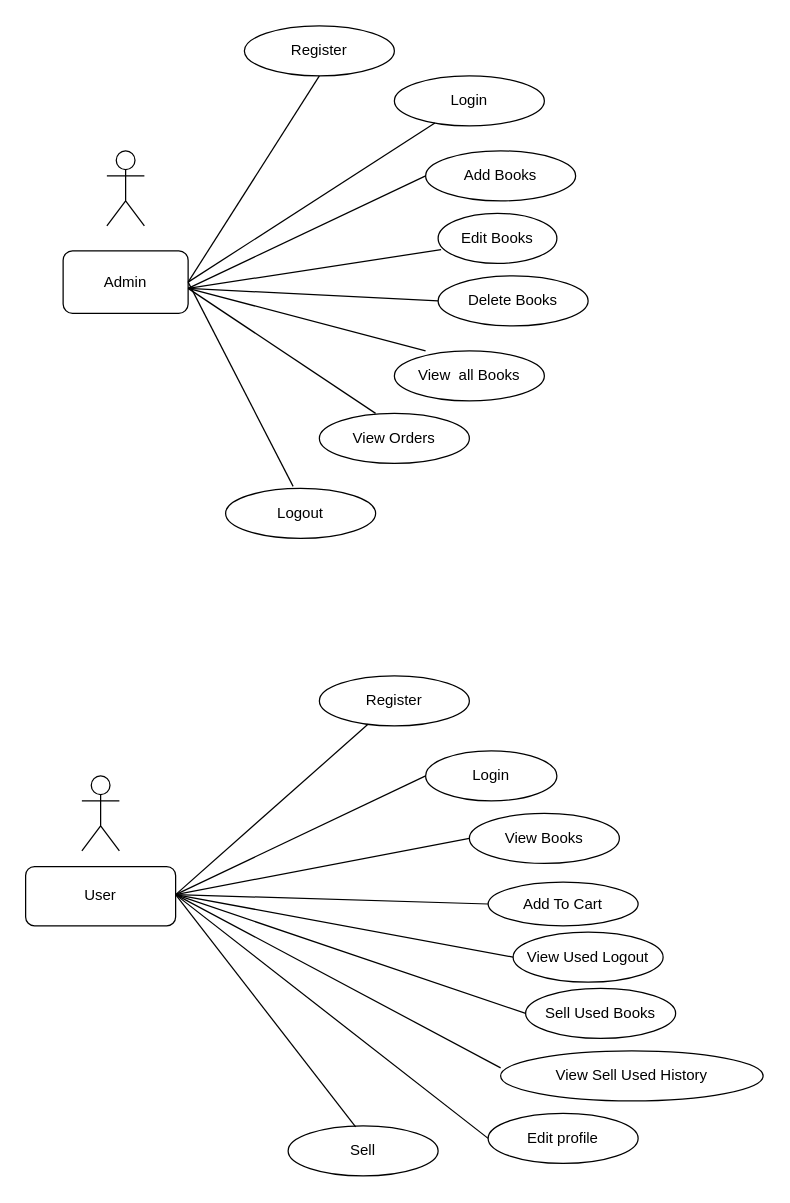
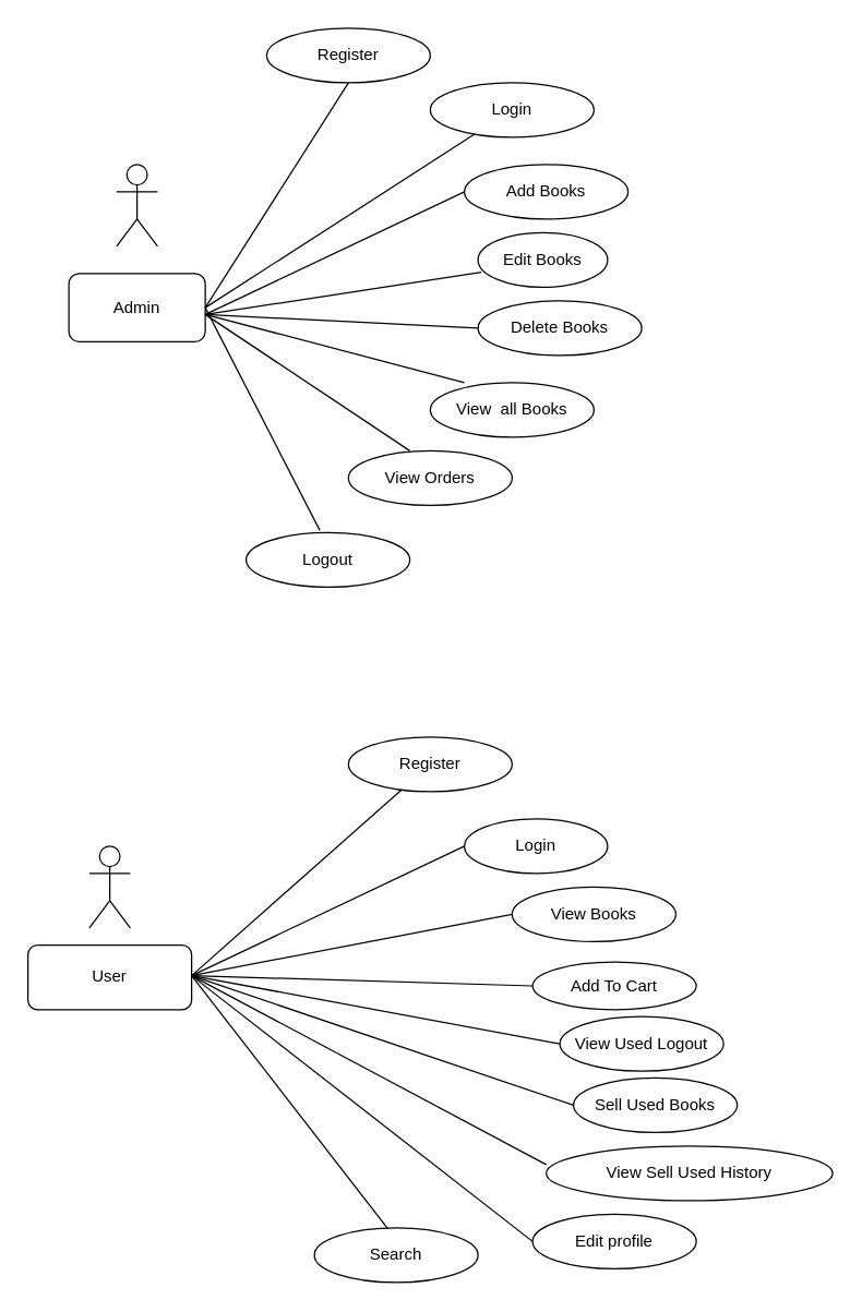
  <mxCell id="0" />
  <mxCell id="1" parent="0" />
  <mxCell id="2" value="Login" style="ellipse;whiteSpace=wrap;html=1;" vertex="1" parent="1"><mxGeometry x="315" y="60" width="120" height="40" as="geometry" /></mxCell>
  <mxCell id="3" value="Admin" style="rounded=1;whiteSpace=wrap;html=1;" vertex="1" parent="1"><mxGeometry x="50" y="200" width="100" height="50" as="geometry" /></mxCell>
  <mxCell id="4" value="Add Books" style="ellipse;whiteSpace=wrap;html=1;" vertex="1" parent="1"><mxGeometry x="340" y="120" width="120" height="40" as="geometry" /></mxCell>
  <mxCell id="5" value="Edit Books" style="ellipse;whiteSpace=wrap;html=1;" vertex="1" parent="1"><mxGeometry x="350" y="170" width="95" height="40" as="geometry" /></mxCell>
  <mxCell id="6" value="Delete Books" style="ellipse;whiteSpace=wrap;html=1;" vertex="1" parent="1"><mxGeometry x="350" y="220" width="120" height="40" as="geometry" /></mxCell>
  <mxCell id="7" value="View&amp;nbsp; all Books" style="ellipse;whiteSpace=wrap;html=1;" vertex="1" parent="1"><mxGeometry x="315" y="280" width="120" height="40" as="geometry" /></mxCell>
  <mxCell id="8" value="View Orders" style="ellipse;whiteSpace=wrap;html=1;" vertex="1" parent="1"><mxGeometry x="255" y="330" width="120" height="40" as="geometry" /></mxCell>
  <mxCell id="9" value="Register" style="ellipse;whiteSpace=wrap;html=1;" vertex="1" parent="1"><mxGeometry x="195" y="20" width="120" height="40" as="geometry" /></mxCell>
  <mxCell id="10" value="" style="endArrow=none;html=1;rounded=0;exitX=1;exitY=0.5;exitDx=0;exitDy=0;entryX=0.5;entryY=1;entryDx=0;entryDy=0;" edge="1" parent="1" source="3" target="9"><mxGeometry width="50" height="50" relative="1" as="geometry"><mxPoint x="290" y="290" as="sourcePoint" /><mxPoint x="340" y="240" as="targetPoint" /></mxGeometry></mxCell>
  <mxCell id="11" value="" style="endArrow=none;html=1;rounded=0;exitX=1;exitY=0.5;exitDx=0;exitDy=0;" edge="1" parent="1" source="3" target="2"><mxGeometry width="50" height="50" relative="1" as="geometry"><mxPoint x="290" y="290" as="sourcePoint" /><mxPoint x="340" y="240" as="targetPoint" /></mxGeometry></mxCell>
  <mxCell id="12" value="" style="endArrow=none;html=1;rounded=0;entryX=0;entryY=0.5;entryDx=0;entryDy=0;" edge="1" parent="1" target="4"><mxGeometry width="50" height="50" relative="1" as="geometry"><mxPoint x="150" y="230" as="sourcePoint" /><mxPoint x="340" y="240" as="targetPoint" /></mxGeometry></mxCell>
  <mxCell id="13" value="" style="endArrow=none;html=1;rounded=0;entryX=0.025;entryY=0.725;entryDx=0;entryDy=0;entryPerimeter=0;" edge="1" parent="1" target="5"><mxGeometry width="50" height="50" relative="1" as="geometry"><mxPoint x="150" y="230" as="sourcePoint" /><mxPoint x="340" y="240" as="targetPoint" /></mxGeometry></mxCell>
  <mxCell id="14" value="" style="endArrow=none;html=1;rounded=0;entryX=0;entryY=0.5;entryDx=0;entryDy=0;" edge="1" parent="1" target="6"><mxGeometry width="50" height="50" relative="1" as="geometry"><mxPoint x="150" y="230" as="sourcePoint" /><mxPoint x="340" y="240" as="targetPoint" /></mxGeometry></mxCell>
  <mxCell id="15" value="" style="endArrow=none;html=1;rounded=0;entryX=0.208;entryY=0;entryDx=0;entryDy=0;entryPerimeter=0;" edge="1" parent="1" target="7"><mxGeometry width="50" height="50" relative="1" as="geometry"><mxPoint x="150" y="230" as="sourcePoint" /><mxPoint x="340" y="240" as="targetPoint" /></mxGeometry></mxCell>
  <mxCell id="16" value="" style="endArrow=none;html=1;rounded=0;entryX=0.375;entryY=0;entryDx=0;entryDy=0;entryPerimeter=0;" edge="1" parent="1" target="8"><mxGeometry width="50" height="50" relative="1" as="geometry"><mxPoint x="150" y="230" as="sourcePoint" /><mxPoint x="340" y="240" as="targetPoint" /></mxGeometry></mxCell>
  <mxCell id="17" value="Logout" style="ellipse;whiteSpace=wrap;html=1;" vertex="1" parent="1"><mxGeometry x="180" y="390" width="120" height="40" as="geometry" /></mxCell>
  <mxCell id="18" value="" style="endArrow=none;html=1;rounded=0;entryX=0.45;entryY=-0.04;entryDx=0;entryDy=0;entryPerimeter=0;" edge="1" parent="1" target="17"><mxGeometry width="50" height="50" relative="1" as="geometry"><mxPoint x="150" y="225" as="sourcePoint" /><mxPoint x="180" y="330" as="targetPoint" /></mxGeometry></mxCell>
  <mxCell id="19" value="" style="shape=umlActor;verticalLabelPosition=bottom;verticalAlign=top;html=1;outlineConnect=0;" vertex="1" parent="1"><mxGeometry x="85" y="120" width="30" height="60" as="geometry" /></mxCell>
  <mxCell id="20" value="Register" style="ellipse;whiteSpace=wrap;html=1;" vertex="1" parent="1"><mxGeometry x="255" y="540" width="120" height="40" as="geometry" /></mxCell>
  <mxCell id="21" value="Login" style="ellipse;whiteSpace=wrap;html=1;" vertex="1" parent="1"><mxGeometry x="340" y="600" width="105" height="40" as="geometry" /></mxCell>
  <mxCell id="22" value="View Books" style="ellipse;whiteSpace=wrap;html=1;" vertex="1" parent="1"><mxGeometry x="375" y="650" width="120" height="40" as="geometry" /></mxCell>
  <mxCell id="23" value="Add To Cart" style="ellipse;whiteSpace=wrap;html=1;" vertex="1" parent="1"><mxGeometry x="390" y="705" width="120" height="35" as="geometry" /></mxCell>
  <mxCell id="24" value="View Used Logout" style="ellipse;whiteSpace=wrap;html=1;" vertex="1" parent="1"><mxGeometry x="410" y="745" width="120" height="40" as="geometry" /></mxCell>
  <mxCell id="25" value="Sell Used Books" style="ellipse;whiteSpace=wrap;html=1;" vertex="1" parent="1"><mxGeometry x="420" y="790" width="120" height="40" as="geometry" /></mxCell>
  <mxCell id="26" value="Edit profile" style="ellipse;whiteSpace=wrap;html=1;" vertex="1" parent="1"><mxGeometry x="390" y="890" width="120" height="40" as="geometry" /></mxCell>
- <mxCell id="27" value="Sell" style="ellipse;whiteSpace=wrap;html=1;" vertex="1" parent="1"><mxGeometry x="230" y="900" width="120" height="40" as="geometry" /></mxCell>
+ <mxCell id="27" value="Search" style="ellipse;whiteSpace=wrap;html=1;" vertex="1" parent="1"><mxGeometry x="230" y="900" width="120" height="40" as="geometry" /></mxCell>
  <mxCell id="28" value="" style="endArrow=none;html=1;rounded=0;exitX=1;exitY=0.25;exitDx=0;exitDy=0;" edge="1" parent="1" target="20"><mxGeometry width="50" height="50" relative="1" as="geometry"><mxPoint x="140" y="715" as="sourcePoint" /><mxPoint x="340" y="850" as="targetPoint" /></mxGeometry></mxCell>
  <mxCell id="29" value="" style="endArrow=none;html=1;rounded=0;exitX=1;exitY=0.25;exitDx=0;exitDy=0;entryX=0;entryY=0.5;entryDx=0;entryDy=0;" edge="1" parent="1" target="21"><mxGeometry width="50" height="50" relative="1" as="geometry"><mxPoint x="140" y="715" as="sourcePoint" /><mxPoint x="320" y="670" as="targetPoint" /></mxGeometry></mxCell>
  <mxCell id="30" value="" style="endArrow=none;html=1;rounded=0;exitX=1;exitY=0.25;exitDx=0;exitDy=0;entryX=0;entryY=0.5;entryDx=0;entryDy=0;" edge="1" parent="1" target="22"><mxGeometry width="50" height="50" relative="1" as="geometry"><mxPoint x="140" y="715" as="sourcePoint" /><mxPoint x="340" y="820" as="targetPoint" /></mxGeometry></mxCell>
  <mxCell id="31" value="" style="endArrow=none;html=1;rounded=0;exitX=1;exitY=0.25;exitDx=0;exitDy=0;entryX=0;entryY=0.5;entryDx=0;entryDy=0;" edge="1" parent="1" target="23"><mxGeometry width="50" height="50" relative="1" as="geometry"><mxPoint x="140" y="715" as="sourcePoint" /><mxPoint x="340" y="820" as="targetPoint" /></mxGeometry></mxCell>
  <mxCell id="32" value="" style="endArrow=none;html=1;rounded=0;exitX=1;exitY=0.25;exitDx=0;exitDy=0;entryX=0;entryY=0.5;entryDx=0;entryDy=0;" edge="1" parent="1" target="24"><mxGeometry width="50" height="50" relative="1" as="geometry"><mxPoint x="140" y="715" as="sourcePoint" /><mxPoint x="340" y="820" as="targetPoint" /></mxGeometry></mxCell>
  <mxCell id="33" value="" style="endArrow=none;html=1;rounded=0;exitX=1;exitY=0.25;exitDx=0;exitDy=0;entryX=0;entryY=0.5;entryDx=0;entryDy=0;" edge="1" parent="1" target="25"><mxGeometry width="50" height="50" relative="1" as="geometry"><mxPoint x="140" y="715" as="sourcePoint" /><mxPoint x="340" y="820" as="targetPoint" /></mxGeometry></mxCell>
  <mxCell id="34" value="View Sell Used History" style="ellipse;whiteSpace=wrap;html=1;" vertex="1" parent="1"><mxGeometry x="400" y="840" width="210" height="40" as="geometry" /></mxCell>
  <mxCell id="35" value="" style="endArrow=none;html=1;rounded=0;exitX=1;exitY=0.25;exitDx=0;exitDy=0;entryX=0;entryY=0.34;entryDx=0;entryDy=0;entryPerimeter=0;" edge="1" parent="1" target="34"><mxGeometry width="50" height="50" relative="1" as="geometry"><mxPoint x="140" y="715" as="sourcePoint" /><mxPoint x="340" y="820" as="targetPoint" /></mxGeometry></mxCell>
  <mxCell id="36" value="" style="endArrow=none;html=1;rounded=0;exitX=1;exitY=0.25;exitDx=0;exitDy=0;entryX=0;entryY=0.5;entryDx=0;entryDy=0;" edge="1" parent="1" target="26"><mxGeometry width="50" height="50" relative="1" as="geometry"><mxPoint x="140" y="715" as="sourcePoint" /><mxPoint x="310" y="940" as="targetPoint" /></mxGeometry></mxCell>
  <mxCell id="37" value="" style="endArrow=none;html=1;rounded=0;exitX=1;exitY=0.25;exitDx=0;exitDy=0;entryX=0.45;entryY=0.02;entryDx=0;entryDy=0;entryPerimeter=0;" edge="1" parent="1" target="27"><mxGeometry width="50" height="50" relative="1" as="geometry"><mxPoint x="140" y="715" as="sourcePoint" /><mxPoint x="340" y="820" as="targetPoint" /></mxGeometry></mxCell>
  <mxCell id="38" value="" style="shape=umlActor;verticalLabelPosition=bottom;verticalAlign=top;html=1;outlineConnect=0;" vertex="1" parent="1"><mxGeometry x="65" y="620" width="30" height="60" as="geometry" /></mxCell>
  <mxCell id="39" value="User" style="rounded=1;whiteSpace=wrap;html=1;" vertex="1" parent="1"><mxGeometry x="20" y="692.5" width="120" height="47.5" as="geometry" /></mxCell>
